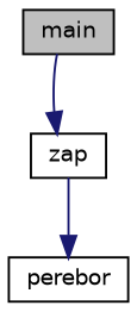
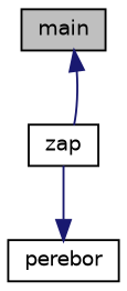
  digraph {
    rankdir=TB
    node [color=black fillcolor=white fontname=Helvetica fontsize=10 shape=record style=filled]
    edge [color=midnightblue fontname=Helvetica fontsize=10 labelfontname=Helvetica labelfontsize=10 style=solid]
    n1 [fillcolor=grey75 fontcolor=black height=0.2 label=main width=0.4]
    n2 [height=0.2 label=zap width=0.4]
    n3 [height=0.2 label=perebor width=0.4]
-   n1 -> n2
+   n2 -> n1
    n2 -> n3
  }
